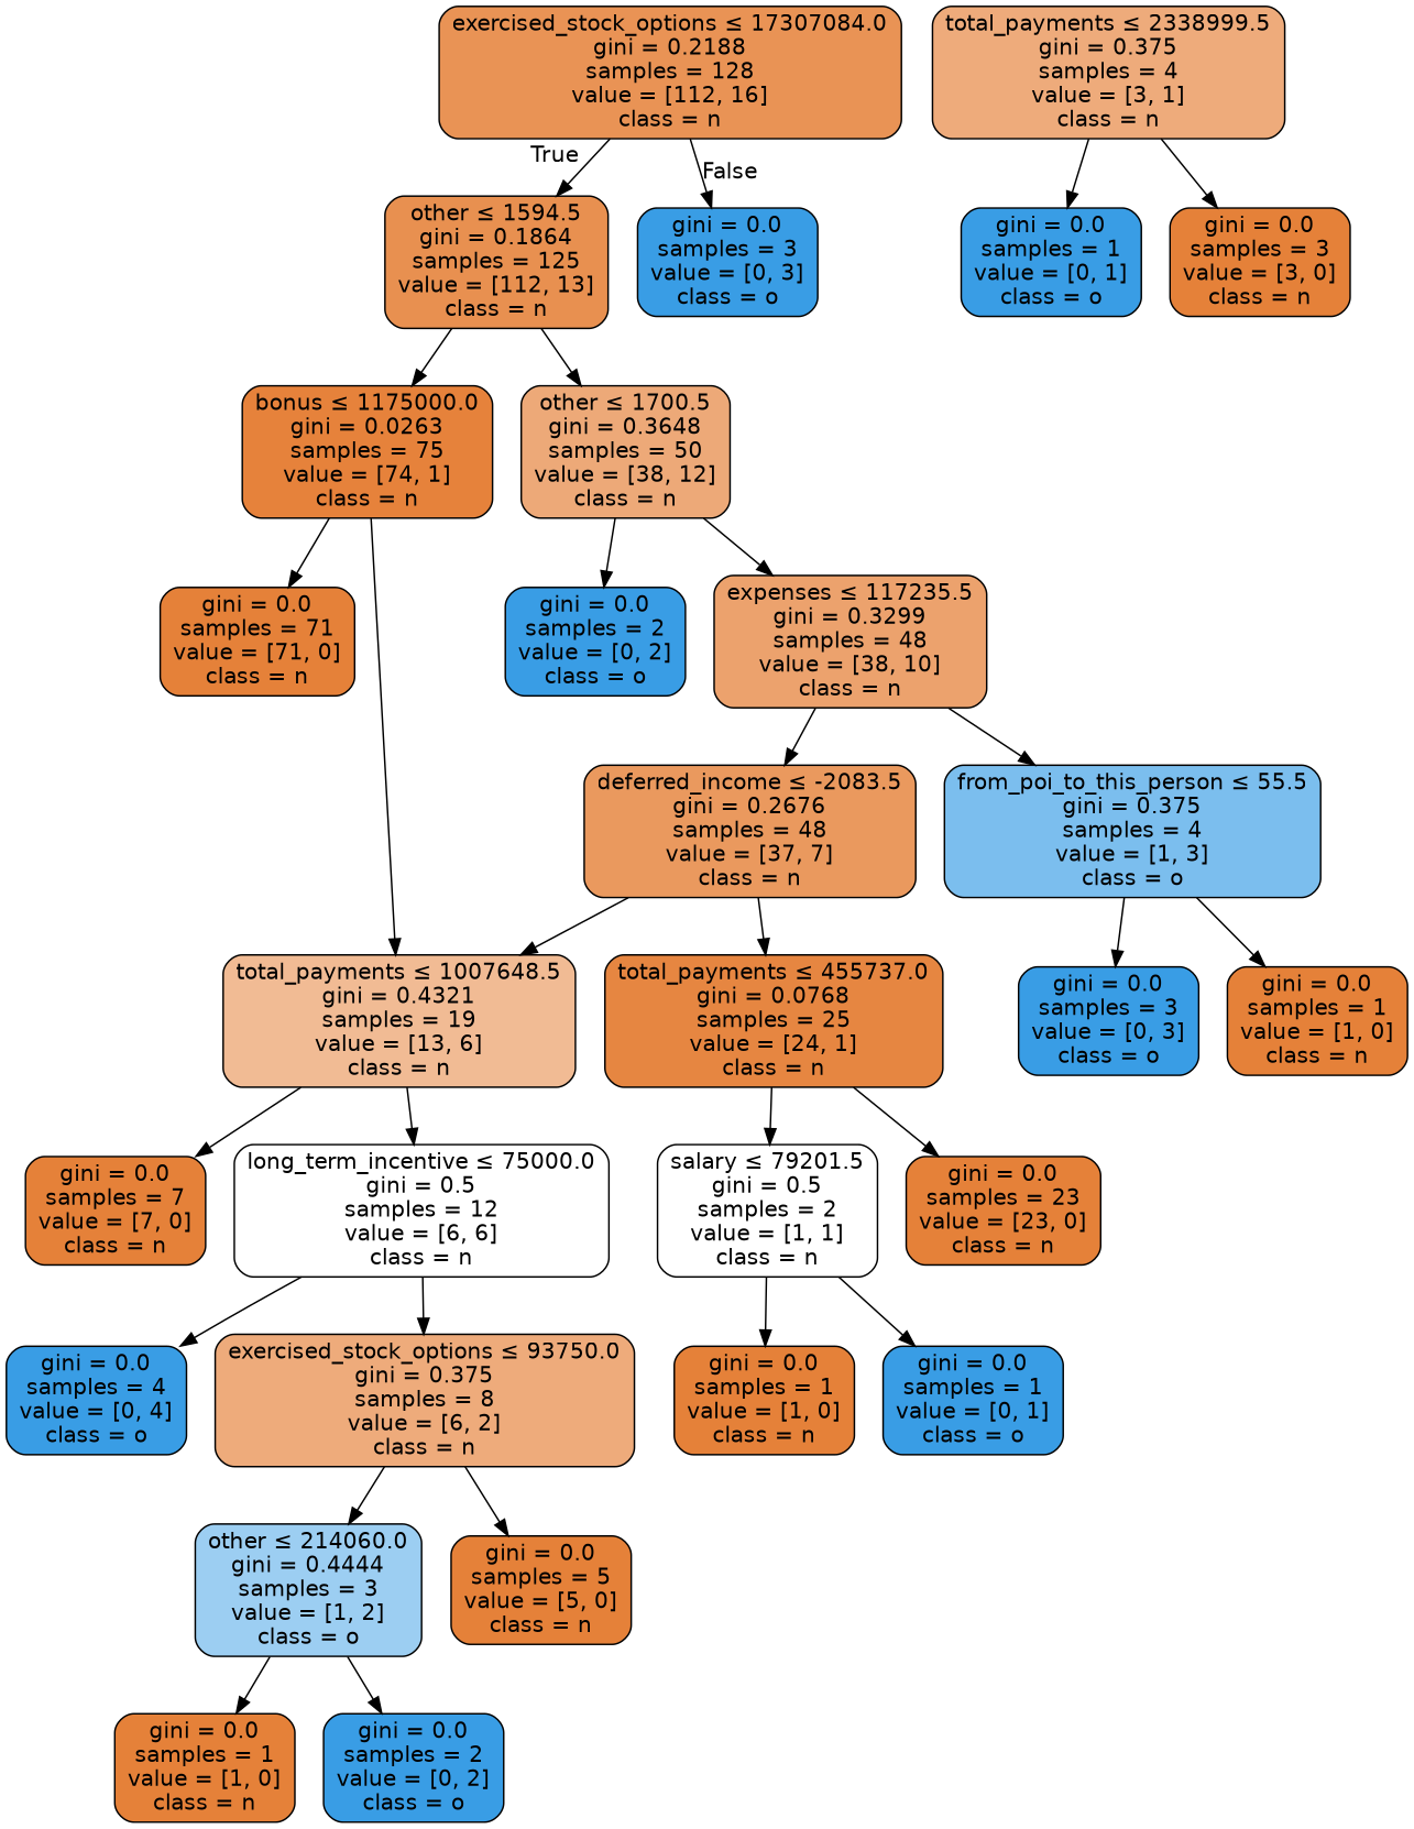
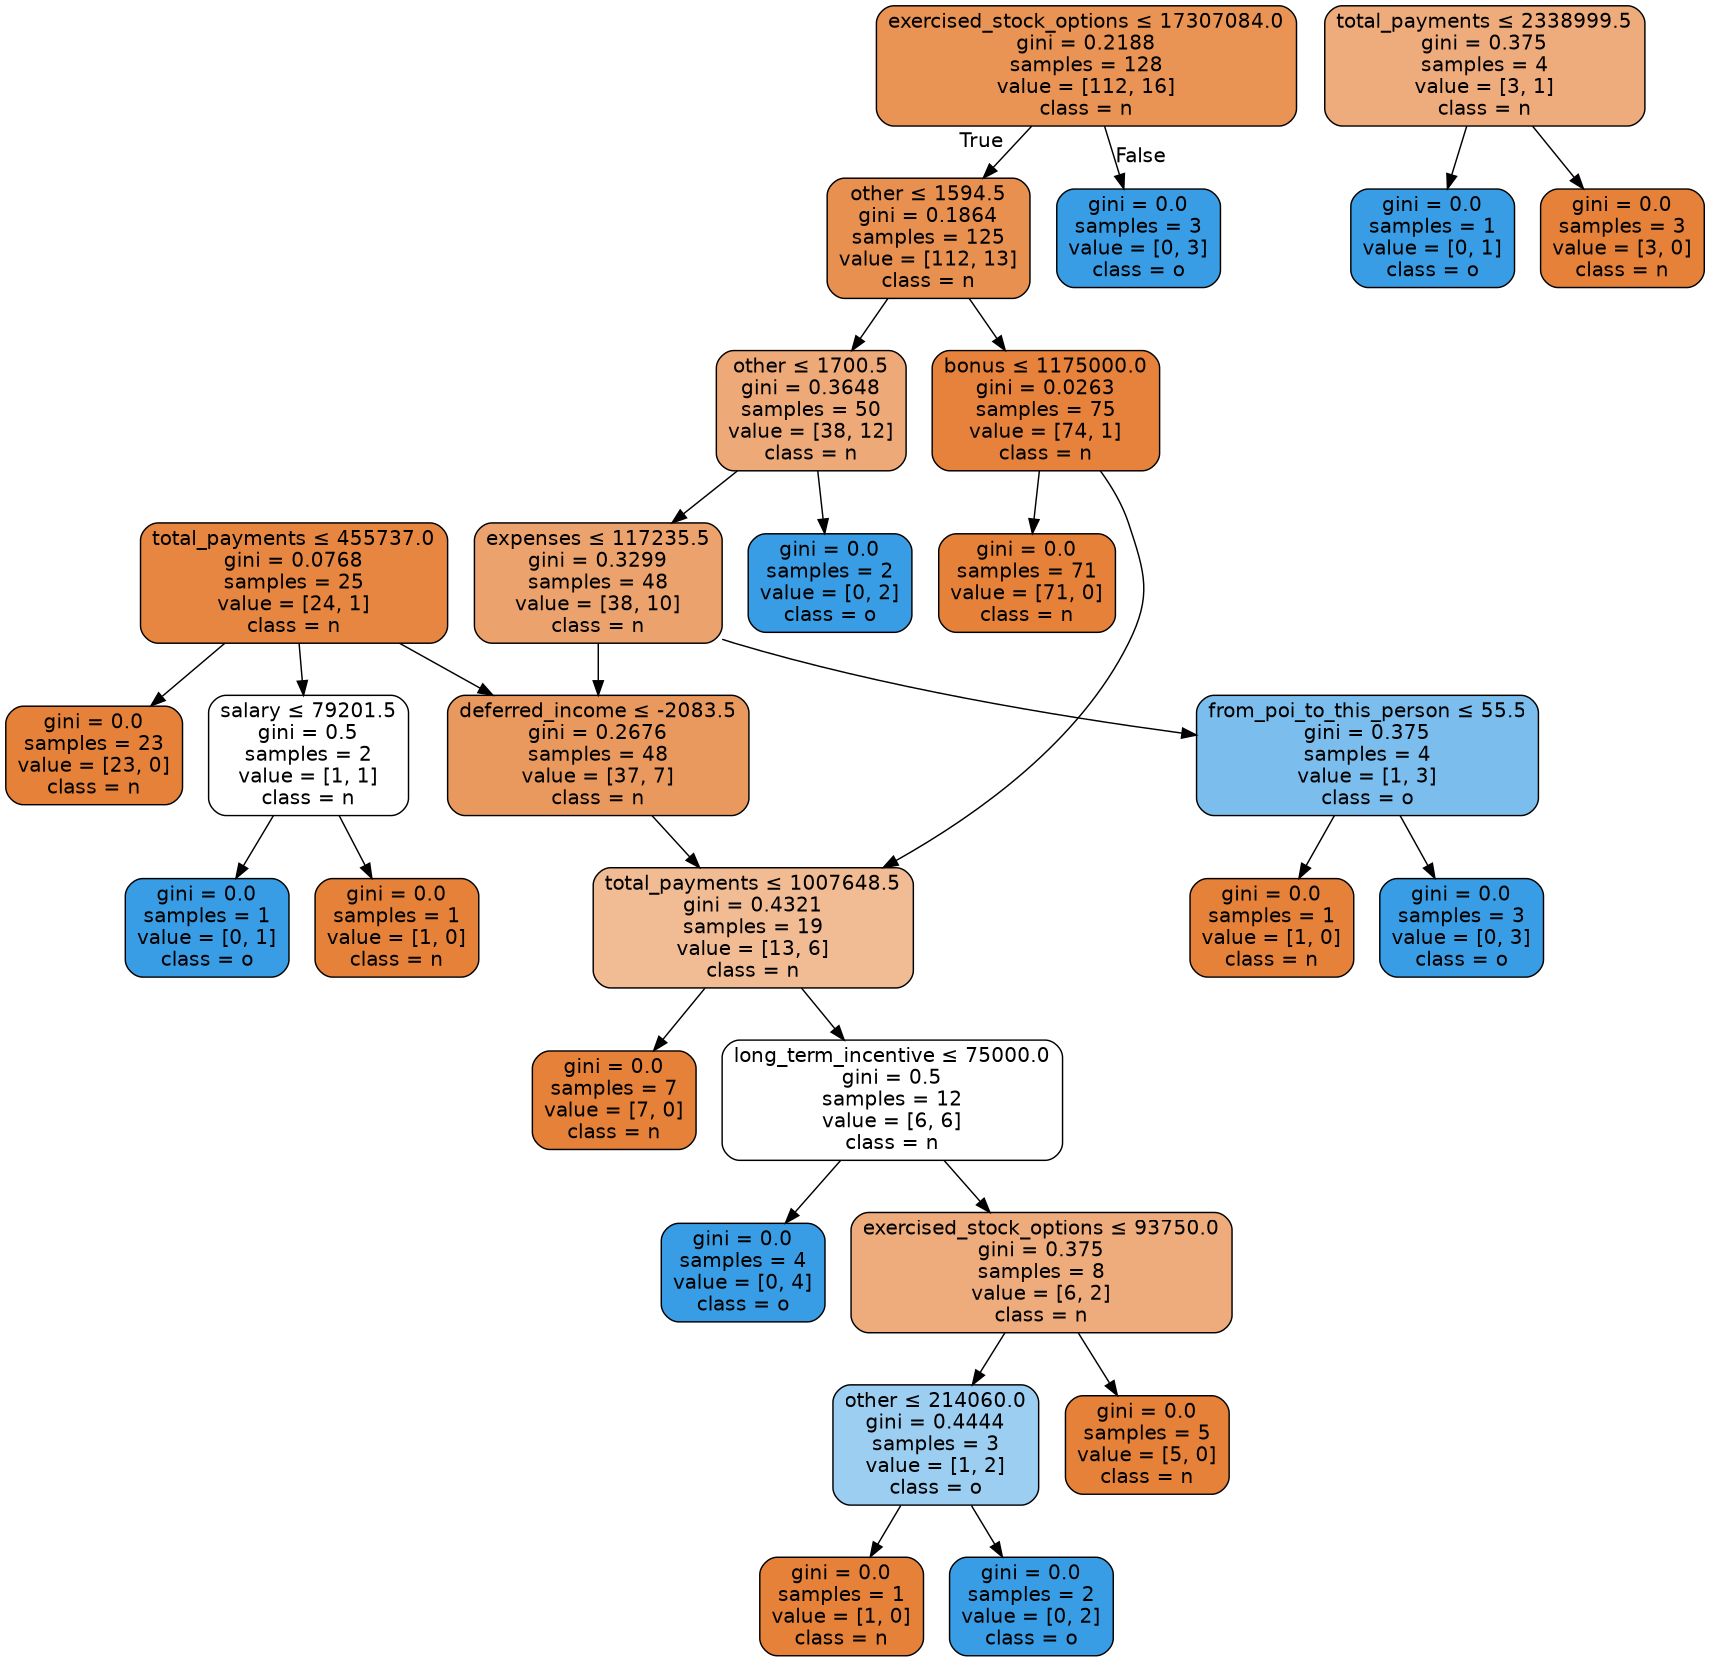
  digraph {
    node [color=black fillcolor="#e58139ff" fontname=helvetica shape=box style="filled, rounded"]
    edge [fontname=helvetica]
    n1 [fillcolor="#e58139db" label=<exercised_stock_options &le; 17307084.0<br/>gini = 0.2188<br/>samples = 128<br/>value = [112, 16]<br/>class = n>]
    n2 [fillcolor="#e58139e1" label=<other &le; 1594.5<br/>gini = 0.1864<br/>samples = 125<br/>value = [112, 13]<br/>class = n>]
    n3 [fillcolor="#399de5ff" label=<gini = 0.0<br/>samples = 3<br/>value = [0, 3]<br/>class = o>]
    n4 [fillcolor="#e58139fc" label=<bonus &le; 1175000.0<br/>gini = 0.0263<br/>samples = 75<br/>value = [74, 1]<br/>class = n>]
    n5 [fillcolor="#e58139ae" label=<other &le; 1700.5<br/>gini = 0.3648<br/>samples = 50<br/>value = [38, 12]<br/>class = n>]
    n6 [label=<gini = 0.0<br/>samples = 71<br/>value = [71, 0]<br/>class = n>]
    n7 [fillcolor="#e5813989" label=<total_payments &le; 1007648.5<br/>gini = 0.4321<br/>samples = 19<br/>value = [13, 6]<br/>class = n>]
    n8 [fillcolor="#399de5ff" label=<gini = 0.0<br/>samples = 2<br/>value = [0, 2]<br/>class = o>]
    n9 [fillcolor="#e58139bc" label=<expenses &le; 117235.5<br/>gini = 0.3299<br/>samples = 48<br/>value = [38, 10]<br/>class = n>]
    n10 [fillcolor="#e58139aa" label=<total_payments &le; 2338999.5<br/>gini = 0.375<br/>samples = 4<br/>value = [3, 1]<br/>class = n>]
    n11 [fillcolor="#399de5ff" label=<gini = 0.0<br/>samples = 1<br/>value = [0, 1]<br/>class = o>]
    n12 [label=<gini = 0.0<br/>samples = 3<br/>value = [3, 0]<br/>class = n>]
    n13 [fillcolor="#e58139cf" label=<deferred_income &le; -2083.5<br/>gini = 0.2676<br/>samples = 48<br/>value = [37, 7]<br/>class = n>]
    n14 [fillcolor="#399de5aa" label=<from_poi_to_this_person &le; 55.5<br/>gini = 0.375<br/>samples = 4<br/>value = [1, 3]<br/>class = o>]
    n15 [fillcolor="#e58139f4" label=<total_payments &le; 455737.0<br/>gini = 0.0768<br/>samples = 25<br/>value = [24, 1]<br/>class = n>]
    n16 [fillcolor="#399de5ff" label=<gini = 0.0<br/>samples = 3<br/>value = [0, 3]<br/>class = o>]
    n17 [label=<gini = 0.0<br/>samples = 1<br/>value = [1, 0]<br/>class = n>]
    n18 [label=<gini = 0.0<br/>samples = 7<br/>value = [7, 0]<br/>class = n>]
    n19 [fillcolor="#e5813900" label=<long_term_incentive &le; 75000.0<br/>gini = 0.5<br/>samples = 12<br/>value = [6, 6]<br/>class = n>]
    n20 [fillcolor="#e5813900" label=<salary &le; 79201.5<br/>gini = 0.5<br/>samples = 2<br/>value = [1, 1]<br/>class = n>]
    n21 [label=<gini = 0.0<br/>samples = 23<br/>value = [23, 0]<br/>class = n>]
    n22 [fillcolor="#399de5ff" label=<gini = 0.0<br/>samples = 4<br/>value = [0, 4]<br/>class = o>]
    n23 [fillcolor="#e58139aa" label=<exercised_stock_options &le; 93750.0<br/>gini = 0.375<br/>samples = 8<br/>value = [6, 2]<br/>class = n>]
    n24 [fillcolor="#399de57f" label=<other &le; 214060.0<br/>gini = 0.4444<br/>samples = 3<br/>value = [1, 2]<br/>class = o>]
    n25 [label=<gini = 0.0<br/>samples = 5<br/>value = [5, 0]<br/>class = n>]
    n26 [label=<gini = 0.0<br/>samples = 1<br/>value = [1, 0]<br/>class = n>]
    n27 [fillcolor="#399de5ff" label=<gini = 0.0<br/>samples = 2<br/>value = [0, 2]<br/>class = o>]
    n28 [label=<gini = 0.0<br/>samples = 1<br/>value = [1, 0]<br/>class = n>]
    n29 [fillcolor="#399de5ff" label=<gini = 0.0<br/>samples = 1<br/>value = [0, 1]<br/>class = o>]
    n1 -> n2 [headlabel=True labelangle=45 labeldistance=2.5]
    n1 -> n3 [headlabel=False labelangle=-45 labeldistance=2.5]
    n2 -> n4
    n2 -> n5
    n4 -> n6
    n4 -> n7
    n5 -> n8
    n5 -> n9
    n7 -> n18
    n7 -> n19
    n9 -> n13
    n9 -> n14
    n10 -> n11
    n10 -> n12
    n13 -> n7
-   n13 -> n15
+   n15 -> n13
    n14 -> n16
    n14 -> n17
    n15 -> n20
    n15 -> n21
    n19 -> n22
    n19 -> n23
    n20 -> n28
    n20 -> n29
    n23 -> n24
    n23 -> n25
    n24 -> n26
    n24 -> n27
  }
